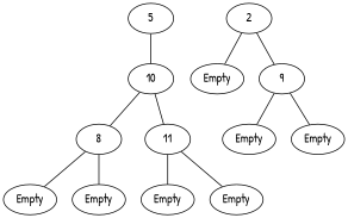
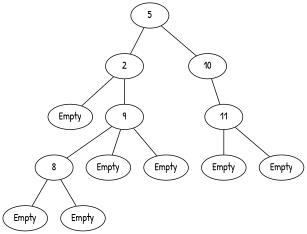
  graph {
    fontname="Patrick Hand"
    node [fontname="Patrick Hand"]
    edge [fontname="Patrick Hand"]
    5
    2
    10
    n4 [label=Empty]
    n5 [label=9]
    8
    11
    n8 [label=Empty]
    n9 [label=Empty]
    n10 [label=Empty]
    n11 [label=Empty]
    n12 [label=Empty]
    n13 [label=Empty]
+   5 -- 2
    5 -- 10
    2 -- n4
    2 -- n5
-   10 -- 8
+   n5 -- 8
    10 -- 11
    n5 -- n8
    n5 -- n9
    8 -- n10
    8 -- n11
    11 -- n12
    11 -- n13
  }
